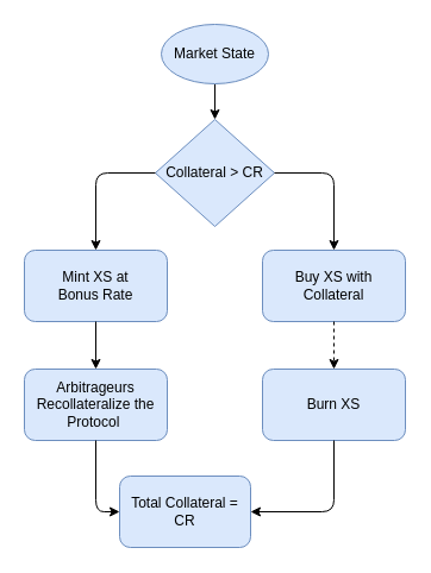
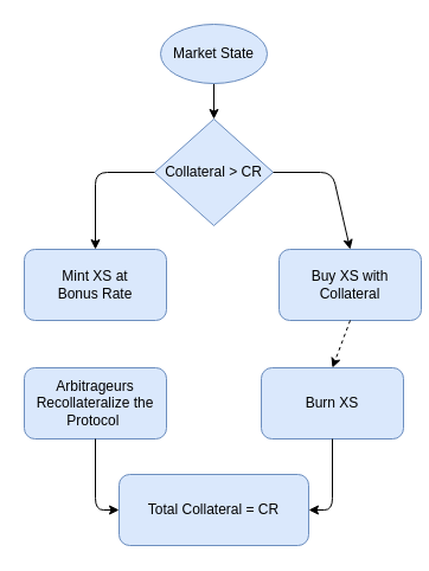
  <mxCell id="0" />
  <mxCell id="1" parent="0" />
  <mxCell id="2" value="Collateral &amp;gt; CR" style="rhombus;whiteSpace=wrap;html=1;fillColor=#dae8fc;strokeColor=#6c8ebf;" vertex="1" parent="1"><mxGeometry x="130" y="100" width="100" height="90" as="geometry" /></mxCell>
  <mxCell id="3" value="Mint XS at&lt;br&gt;Bonus Rate" style="rounded=1;whiteSpace=wrap;html=1;fillColor=#dae8fc;strokeColor=#6c8ebf;" vertex="1" parent="1"><mxGeometry x="20" y="210" width="120" height="60" as="geometry" /></mxCell>
- <mxCell id="4" value="Buy XS with&lt;br&gt;Collateral" style="rounded=1;whiteSpace=wrap;html=1;fillColor=#dae8fc;strokeColor=#6c8ebf;" vertex="1" parent="1"><mxGeometry x="220" y="210" width="120" height="60" as="geometry" /></mxCell>
+ <mxCell id="4" value="Buy XS with&lt;br&gt;Collateral" style="rounded=1;whiteSpace=wrap;html=1;fillColor=#dae8fc;strokeColor=#6c8ebf;" vertex="1" parent="1"><mxGeometry x="235" y="210" width="120" height="60" as="geometry" /></mxCell>
  <mxCell id="5" value="Arbitrageurs Recollateralize the&lt;br&gt;Protocol&amp;nbsp;" style="rounded=1;whiteSpace=wrap;html=1;fillColor=#dae8fc;strokeColor=#6c8ebf;" vertex="1" parent="1"><mxGeometry x="20" y="310" width="120" height="60" as="geometry" /></mxCell>
  <mxCell id="6" value="Burn XS" style="rounded=1;whiteSpace=wrap;html=1;fillColor=#dae8fc;strokeColor=#6c8ebf;" vertex="1" parent="1"><mxGeometry x="220" y="310" width="120" height="60" as="geometry" /></mxCell>
  <mxCell id="7" value="" style="endArrow=classic;html=1;exitX=0;exitY=0.5;exitDx=0;exitDy=0;entryX=0.5;entryY=0;entryDx=0;entryDy=0;" edge="1" parent="1" source="2" target="3"><mxGeometry width="50" height="50" relative="1" as="geometry"><mxPoint x="50" y="80" as="sourcePoint" /><mxPoint x="100" y="30" as="targetPoint" /><Array as="points"><mxPoint x="80" y="145" /></Array></mxGeometry></mxCell>
  <mxCell id="8" value="" style="endArrow=classic;html=1;exitX=1;exitY=0.5;exitDx=0;exitDy=0;entryX=0.5;entryY=0;entryDx=0;entryDy=0;" edge="1" parent="1" source="2" target="4"><mxGeometry width="50" height="50" relative="1" as="geometry"><mxPoint x="270" y="130" as="sourcePoint" /><mxPoint x="280" y="160" as="targetPoint" /><Array as="points"><mxPoint x="280" y="145" /></Array></mxGeometry></mxCell>
- <mxCell id="9" value="Total Collateral = CR" style="rounded=1;whiteSpace=wrap;html=1;fillColor=#dae8fc;strokeColor=#6c8ebf;" vertex="1" parent="1"><mxGeometry x="100" y="400" width="110" height="60" as="geometry" /></mxCell>
- <mxCell id="10" value="" style="endArrow=classic;html=1;exitX=0.5;exitY=1;exitDx=0;exitDy=0;entryX=0.5;entryY=0;entryDx=0;entryDy=0;" edge="1" parent="1" source="3" target="5"><mxGeometry width="50" height="50" relative="1" as="geometry"><mxPoint x="-40" y="280" as="sourcePoint" /><mxPoint x="10" y="230" as="targetPoint" /></mxGeometry></mxCell>
+ <mxCell id="9" value="Total Collateral = CR" style="rounded=1;whiteSpace=wrap;html=1;fillColor=#dae8fc;strokeColor=#6c8ebf;" vertex="1" parent="1"><mxGeometry x="100" y="400" width="160" height="60" as="geometry" /></mxCell>
  <mxCell id="11" value="" style="endArrow=classic;html=1;exitX=0.5;exitY=1;exitDx=0;exitDy=0;entryX=0.5;entryY=0;entryDx=0;entryDy=0;dashed=1;" edge="1" parent="1" source="4" target="6"><mxGeometry width="50" height="50" relative="1" as="geometry"><mxPoint x="370" y="260" as="sourcePoint" /><mxPoint x="420" y="210" as="targetPoint" /></mxGeometry></mxCell>
  <mxCell id="12" value="" style="endArrow=classic;html=1;exitX=0.5;exitY=1;exitDx=0;exitDy=0;entryX=1;entryY=0.5;entryDx=0;entryDy=0;" edge="1" parent="1" source="6" target="9"><mxGeometry width="50" height="50" relative="1" as="geometry"><mxPoint x="300" y="400" as="sourcePoint" /><mxPoint x="350" y="350" as="targetPoint" /><Array as="points"><mxPoint x="280" y="430" /></Array></mxGeometry></mxCell>
  <mxCell id="13" value="" style="endArrow=classic;html=1;exitX=0.5;exitY=1;exitDx=0;exitDy=0;entryX=0;entryY=0.5;entryDx=0;entryDy=0;" edge="1" parent="1" source="5" target="9"><mxGeometry width="50" height="50" relative="1" as="geometry"><mxPoint x="110" y="390" as="sourcePoint" /><mxPoint x="160" y="340" as="targetPoint" /><Array as="points"><mxPoint x="80" y="430" /></Array></mxGeometry></mxCell>
  <mxCell id="14" value="" style="endArrow=classic;html=1;entryX=0.5;entryY=0;entryDx=0;entryDy=0;exitX=0.5;exitY=1;exitDx=0;exitDy=0;" edge="1" parent="1" source="15" target="2"><mxGeometry width="50" height="50" relative="1" as="geometry"><mxPoint x="180" y="50" as="sourcePoint" /><mxPoint x="270" y="20" as="targetPoint" /></mxGeometry></mxCell>
  <mxCell id="15" value="Market State" style="ellipse;whiteSpace=wrap;html=1;fillColor=#dae8fc;strokeColor=#6c8ebf;" vertex="1" parent="1"><mxGeometry x="135" y="20" width="90" height="50" as="geometry" /></mxCell>
